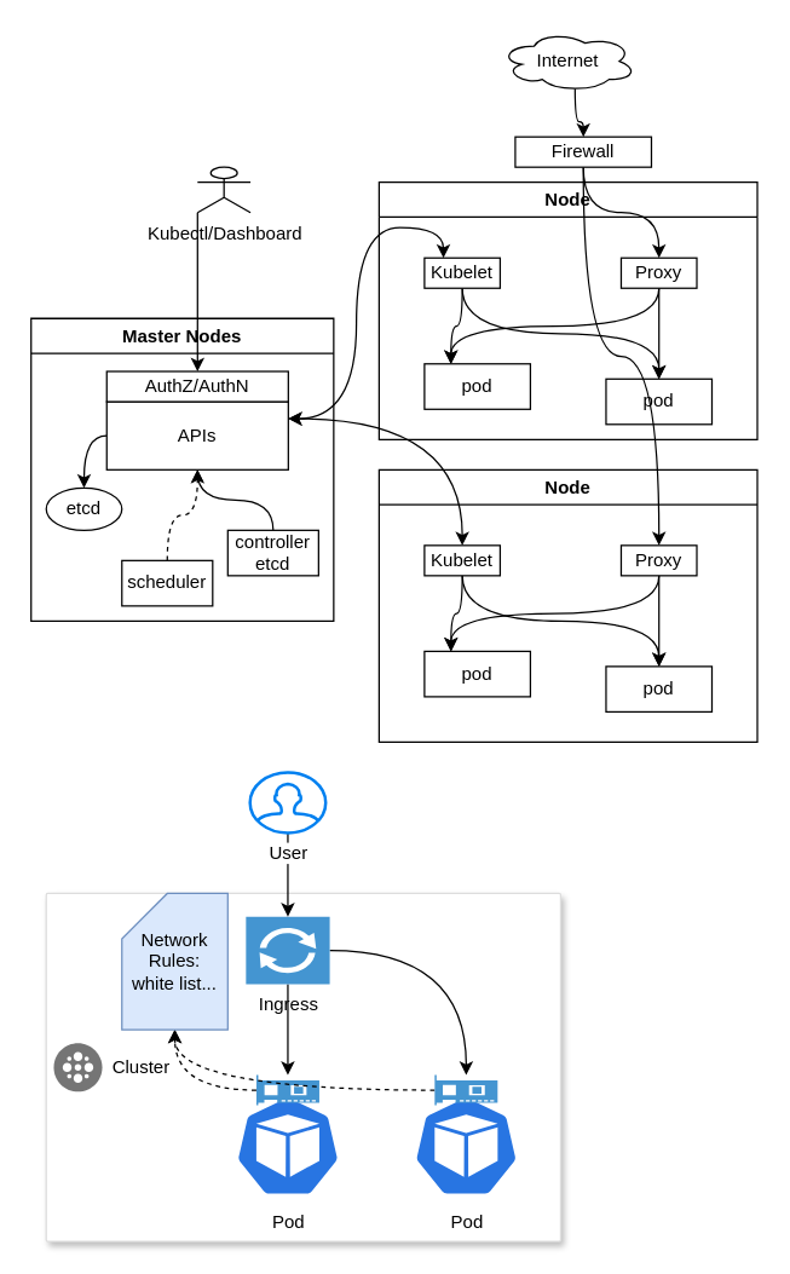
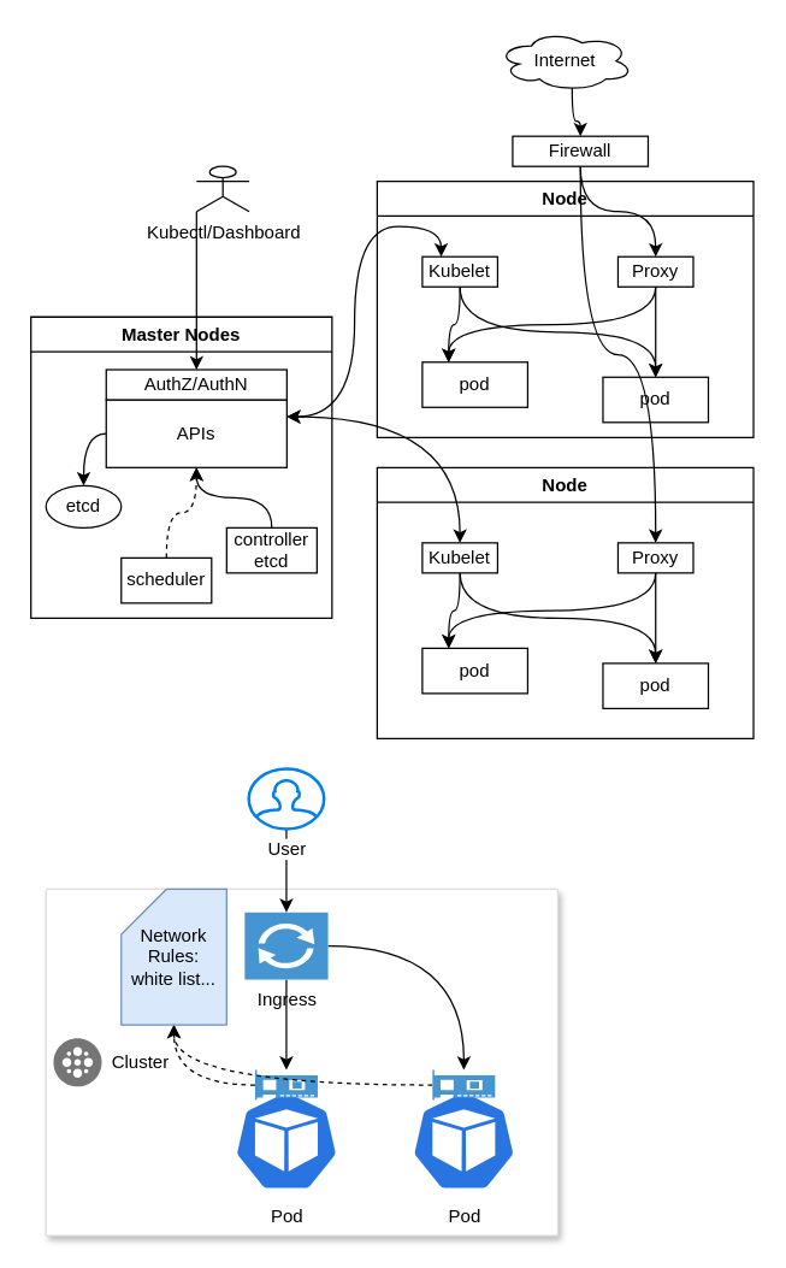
  <mxCell id="0" />
  <mxCell id="1" parent="0" />
  <mxCell id="2" value="Node" style="swimlane;whiteSpace=wrap;html=1;" parent="1" vertex="1"><mxGeometry x="250" y="120" width="250" height="170" as="geometry" /></mxCell>
  <mxCell id="3" style="edgeStyle=orthogonalEdgeStyle;orthogonalLoop=1;jettySize=auto;html=1;exitX=0.5;exitY=1;exitDx=0;exitDy=0;entryX=0.25;entryY=0;entryDx=0;entryDy=0;curved=1;" parent="2" source="5" target="9" edge="1"><mxGeometry relative="1" as="geometry" /></mxCell>
  <mxCell id="4" style="edgeStyle=orthogonalEdgeStyle;orthogonalLoop=1;jettySize=auto;html=1;exitX=0.5;exitY=1;exitDx=0;exitDy=0;curved=1;" parent="2" source="5" target="10" edge="1"><mxGeometry relative="1" as="geometry" /></mxCell>
  <mxCell id="5" value="Kubelet" style="rounded=0;whiteSpace=wrap;html=1;" parent="2" vertex="1"><mxGeometry x="30" y="50" width="50" height="20" as="geometry" /></mxCell>
  <mxCell id="6" style="edgeStyle=orthogonalEdgeStyle;curved=1;orthogonalLoop=1;jettySize=auto;html=1;exitX=0.5;exitY=1;exitDx=0;exitDy=0;entryX=0.25;entryY=0;entryDx=0;entryDy=0;" parent="2" source="8" target="9" edge="1"><mxGeometry relative="1" as="geometry" /></mxCell>
  <mxCell id="7" style="edgeStyle=orthogonalEdgeStyle;curved=1;orthogonalLoop=1;jettySize=auto;html=1;exitX=0.5;exitY=1;exitDx=0;exitDy=0;entryX=0.5;entryY=0;entryDx=0;entryDy=0;" parent="2" source="8" target="10" edge="1"><mxGeometry relative="1" as="geometry" /></mxCell>
  <mxCell id="8" value="Proxy" style="rounded=0;whiteSpace=wrap;html=1;" parent="2" vertex="1"><mxGeometry x="160" y="50" width="50" height="20" as="geometry" /></mxCell>
  <mxCell id="9" value="pod" style="rounded=0;whiteSpace=wrap;html=1;" parent="2" vertex="1"><mxGeometry x="30" y="120" width="70" height="30" as="geometry" /></mxCell>
  <mxCell id="10" value="pod" style="rounded=0;whiteSpace=wrap;html=1;" parent="2" vertex="1"><mxGeometry x="150" y="130" width="70" height="30" as="geometry" /></mxCell>
  <mxCell id="11" value="Node" style="swimlane;whiteSpace=wrap;html=1;" parent="1" vertex="1"><mxGeometry x="250" y="310" width="250" height="180" as="geometry" /></mxCell>
  <mxCell id="12" style="edgeStyle=orthogonalEdgeStyle;orthogonalLoop=1;jettySize=auto;html=1;exitX=0.5;exitY=1;exitDx=0;exitDy=0;entryX=0.25;entryY=0;entryDx=0;entryDy=0;curved=1;" parent="11" source="14" target="18" edge="1"><mxGeometry relative="1" as="geometry" /></mxCell>
  <mxCell id="13" style="edgeStyle=orthogonalEdgeStyle;orthogonalLoop=1;jettySize=auto;html=1;exitX=0.5;exitY=1;exitDx=0;exitDy=0;curved=1;" parent="11" source="14" target="19" edge="1"><mxGeometry relative="1" as="geometry" /></mxCell>
  <mxCell id="14" value="Kubelet" style="rounded=0;whiteSpace=wrap;html=1;" parent="11" vertex="1"><mxGeometry x="30" y="50" width="50" height="20" as="geometry" /></mxCell>
  <mxCell id="15" style="edgeStyle=orthogonalEdgeStyle;curved=1;orthogonalLoop=1;jettySize=auto;html=1;exitX=0.5;exitY=1;exitDx=0;exitDy=0;entryX=0.25;entryY=0;entryDx=0;entryDy=0;" parent="11" source="17" target="18" edge="1"><mxGeometry relative="1" as="geometry" /></mxCell>
  <mxCell id="16" style="edgeStyle=orthogonalEdgeStyle;curved=1;orthogonalLoop=1;jettySize=auto;html=1;exitX=0.5;exitY=1;exitDx=0;exitDy=0;entryX=0.5;entryY=0;entryDx=0;entryDy=0;" parent="11" source="17" target="19" edge="1"><mxGeometry relative="1" as="geometry" /></mxCell>
  <mxCell id="17" value="Proxy" style="rounded=0;whiteSpace=wrap;html=1;" parent="11" vertex="1"><mxGeometry x="160" y="50" width="50" height="20" as="geometry" /></mxCell>
  <mxCell id="18" value="pod" style="rounded=0;whiteSpace=wrap;html=1;" parent="11" vertex="1"><mxGeometry x="30" y="120" width="70" height="30" as="geometry" /></mxCell>
  <mxCell id="19" value="pod" style="rounded=0;whiteSpace=wrap;html=1;" parent="11" vertex="1"><mxGeometry x="150" y="130" width="70" height="30" as="geometry" /></mxCell>
  <mxCell id="20" value="Master Nodes" style="swimlane;" parent="1" vertex="1"><mxGeometry x="20" y="210" width="200" height="200" as="geometry" /></mxCell>
  <mxCell id="21" style="edgeStyle=orthogonalEdgeStyle;curved=1;orthogonalLoop=1;jettySize=auto;html=1;exitX=0;exitY=0.5;exitDx=0;exitDy=0;entryX=0.5;entryY=0;entryDx=0;entryDy=0;" parent="20" source="22" target="24" edge="1"><mxGeometry relative="1" as="geometry" /></mxCell>
  <mxCell id="22" value="APIs&lt;br&gt;" style="rounded=0;whiteSpace=wrap;html=1;" parent="20" vertex="1"><mxGeometry x="50" y="55" width="120" height="45" as="geometry" /></mxCell>
  <mxCell id="23" value="AuthZ/AuthN" style="rounded=0;whiteSpace=wrap;html=1;" parent="20" vertex="1"><mxGeometry x="50" y="35" width="120" height="20" as="geometry" /></mxCell>
  <mxCell id="24" value="etcd" style="ellipse;whiteSpace=wrap;html=1;" parent="20" vertex="1"><mxGeometry x="10" y="112" width="50" height="28" as="geometry" /></mxCell>
  <mxCell id="25" style="edgeStyle=orthogonalEdgeStyle;curved=1;orthogonalLoop=1;jettySize=auto;html=1;exitX=0.5;exitY=0;exitDx=0;exitDy=0;entryX=0.5;entryY=1;entryDx=0;entryDy=0;dashed=1;" parent="20" source="26" target="22" edge="1"><mxGeometry relative="1" as="geometry" /></mxCell>
  <mxCell id="26" value="scheduler" style="rounded=0;whiteSpace=wrap;html=1;" parent="20" vertex="1"><mxGeometry x="60" y="160" width="60" height="30" as="geometry" /></mxCell>
- <mxCell id="27" style="edgeStyle=orthogonalEdgeStyle;curved=1;orthogonalLoop=1;jettySize=auto;html=1;exitX=0.5;exitY=0;exitDx=0;exitDy=0;entryX=0.5;entryY=1;entryDx=0;entryDy=0;endArrow=open;" parent="20" source="28" target="22" edge="1"><mxGeometry relative="1" as="geometry" /></mxCell>
+ <mxCell id="27" style="edgeStyle=orthogonalEdgeStyle;curved=1;orthogonalLoop=1;jettySize=auto;html=1;exitX=0.5;exitY=0;exitDx=0;exitDy=0;entryX=0.5;entryY=1;entryDx=0;entryDy=0;" parent="20" source="28" target="22" edge="1"><mxGeometry relative="1" as="geometry" /></mxCell>
  <mxCell id="28" value="controller etcd" style="rounded=0;whiteSpace=wrap;html=1;" parent="20" vertex="1"><mxGeometry x="130" y="140" width="60" height="30" as="geometry" /></mxCell>
  <mxCell id="29" style="edgeStyle=orthogonalEdgeStyle;curved=1;orthogonalLoop=1;jettySize=auto;html=1;exitX=0;exitY=1;exitDx=0;exitDy=0;exitPerimeter=0;" parent="1" source="30" target="23" edge="1"><mxGeometry relative="1" as="geometry" /></mxCell>
  <mxCell id="30" value="Kubectl/Dashboard" style="shape=umlActor;verticalLabelPosition=bottom;verticalAlign=top;html=1;outlineConnect=0;" parent="1" vertex="1"><mxGeometry x="130" y="110" width="35" height="30" as="geometry" /></mxCell>
  <mxCell id="31" style="edgeStyle=orthogonalEdgeStyle;curved=1;orthogonalLoop=1;jettySize=auto;html=1;exitX=1;exitY=0.25;exitDx=0;exitDy=0;entryX=0.25;entryY=0;entryDx=0;entryDy=0;startArrow=classic;startFill=1;" parent="1" source="22" target="5" edge="1"><mxGeometry relative="1" as="geometry" /></mxCell>
  <mxCell id="32" style="edgeStyle=orthogonalEdgeStyle;curved=1;orthogonalLoop=1;jettySize=auto;html=1;exitX=1;exitY=0.25;exitDx=0;exitDy=0;entryX=0.5;entryY=0;entryDx=0;entryDy=0;startArrow=classic;startFill=1;" parent="1" source="22" target="14" edge="1"><mxGeometry relative="1" as="geometry" /></mxCell>
  <mxCell id="33" style="edgeStyle=orthogonalEdgeStyle;curved=1;orthogonalLoop=1;jettySize=auto;html=1;exitX=0.5;exitY=1;exitDx=0;exitDy=0;entryX=0.5;entryY=0;entryDx=0;entryDy=0;startArrow=none;startFill=0;" parent="1" source="35" target="8" edge="1"><mxGeometry relative="1" as="geometry" /></mxCell>
  <mxCell id="34" style="edgeStyle=orthogonalEdgeStyle;curved=1;orthogonalLoop=1;jettySize=auto;html=1;exitX=0.5;exitY=1;exitDx=0;exitDy=0;entryX=0.5;entryY=0;entryDx=0;entryDy=0;startArrow=none;startFill=0;" parent="1" source="35" target="17" edge="1"><mxGeometry relative="1" as="geometry" /></mxCell>
  <mxCell id="35" value="Firewall" style="rounded=0;whiteSpace=wrap;html=1;" parent="1" vertex="1"><mxGeometry x="340" y="90" width="90" height="20" as="geometry" /></mxCell>
  <mxCell id="36" style="edgeStyle=orthogonalEdgeStyle;curved=1;orthogonalLoop=1;jettySize=auto;html=1;exitX=0.55;exitY=0.95;exitDx=0;exitDy=0;exitPerimeter=0;startArrow=none;startFill=0;" parent="1" source="37" target="35" edge="1"><mxGeometry relative="1" as="geometry" /></mxCell>
  <mxCell id="37" value="Internet" style="ellipse;shape=cloud;whiteSpace=wrap;html=1;" parent="1" vertex="1"><mxGeometry x="330" y="20" width="90" height="40" as="geometry" /></mxCell>
  <mxCell id="38" value="" style="strokeColor=#dddddd;shadow=1;strokeWidth=1;rounded=1;absoluteArcSize=1;arcSize=2;" parent="1" vertex="1"><mxGeometry x="30" y="590" width="340" height="230" as="geometry" /></mxCell>
  <mxCell id="39" value="Cluster" style="sketch=0;dashed=0;connectable=0;html=1;fillColor=#757575;strokeColor=none;shape=mxgraph.gcp2.cluster;part=1;labelPosition=right;verticalLabelPosition=middle;align=left;verticalAlign=middle;spacingLeft=5;fontSize=12;" parent="38" vertex="1"><mxGeometry y="0.5" width="32" height="32" relative="1" as="geometry"><mxPoint x="5" y="-16" as="offset" /></mxGeometry></mxCell>
  <mxCell id="40" value="Pod" style="sketch=0;html=1;dashed=0;whitespace=wrap;fillColor=#2875E2;strokeColor=#ffffff;points=[[0.005,0.63,0],[0.1,0.2,0],[0.9,0.2,0],[0.5,0,0],[0.995,0.63,0],[0.72,0.99,0],[0.5,1,0],[0.28,0.99,0]];verticalLabelPosition=bottom;align=center;verticalAlign=top;shape=mxgraph.kubernetes.icon;prIcon=pod" parent="38" vertex="1"><mxGeometry x="242.854" y="129.997" width="69.388" height="73.6" as="geometry" /></mxCell>
  <mxCell id="41" value="Pod" style="sketch=0;html=1;dashed=0;whitespace=wrap;fillColor=#2875E2;strokeColor=#ffffff;points=[[0.005,0.63,0],[0.1,0.2,0],[0.9,0.2,0],[0.5,0,0],[0.995,0.63,0],[0.72,0.99,0],[0.5,1,0],[0.28,0.99,0]];verticalLabelPosition=bottom;align=center;verticalAlign=top;shape=mxgraph.kubernetes.icon;prIcon=pod" parent="38" vertex="1"><mxGeometry x="125.006" y="130" width="69.388" height="73.6" as="geometry" /></mxCell>
  <mxCell id="42" style="edgeStyle=orthogonalEdgeStyle;curved=1;orthogonalLoop=1;jettySize=auto;html=1;startArrow=none;startFill=0;" parent="38" source="44" target="48" edge="1"><mxGeometry relative="1" as="geometry" /></mxCell>
  <mxCell id="43" style="edgeStyle=orthogonalEdgeStyle;curved=1;orthogonalLoop=1;jettySize=auto;html=1;startArrow=none;startFill=0;" parent="38" source="44" target="46" edge="1"><mxGeometry relative="1" as="geometry" /></mxCell>
  <mxCell id="44" value="Ingress" style="pointerEvents=1;shadow=0;dashed=0;html=1;strokeColor=none;fillColor=#4495D1;labelPosition=center;verticalLabelPosition=bottom;verticalAlign=top;align=center;outlineConnect=0;shape=mxgraph.veeam.2d.proxy;" parent="38" vertex="1"><mxGeometry x="132.017" y="15.33" width="55.371" height="44.67" as="geometry" /></mxCell>
  <mxCell id="45" style="edgeStyle=orthogonalEdgeStyle;curved=1;orthogonalLoop=1;jettySize=auto;html=1;entryX=0.5;entryY=1;entryDx=0;entryDy=0;entryPerimeter=0;startArrow=none;startFill=0;dashed=1;" parent="38" source="46" target="49" edge="1"><mxGeometry relative="1" as="geometry" /></mxCell>
  <mxCell id="46" value="" style="pointerEvents=1;shadow=0;dashed=0;html=1;strokeColor=none;fillColor=#4495D1;labelPosition=center;verticalLabelPosition=bottom;verticalAlign=top;align=center;outlineConnect=0;shape=mxgraph.veeam.2d.network_card;" parent="38" vertex="1"><mxGeometry x="138.914" y="120" width="41.577" height="20" as="geometry" /></mxCell>
  <mxCell id="47" style="edgeStyle=orthogonalEdgeStyle;curved=1;orthogonalLoop=1;jettySize=auto;html=1;entryX=0.5;entryY=1;entryDx=0;entryDy=0;entryPerimeter=0;dashed=1;startArrow=none;startFill=0;" parent="38" source="48" target="49" edge="1"><mxGeometry relative="1" as="geometry" /></mxCell>
  <mxCell id="48" value="" style="pointerEvents=1;shadow=0;dashed=0;html=1;strokeColor=none;fillColor=#4495D1;labelPosition=center;verticalLabelPosition=bottom;verticalAlign=top;align=center;outlineConnect=0;shape=mxgraph.veeam.2d.network_card;" parent="38" vertex="1"><mxGeometry x="256.758" y="120" width="41.577" height="20" as="geometry" /></mxCell>
  <mxCell id="49" value="Network Rules:&lt;br&gt;white list..." style="shape=card;whiteSpace=wrap;html=1;fillColor=#dae8fc;strokeColor=#6c8ebf;" parent="38" vertex="1"><mxGeometry x="50" width="70" height="90" as="geometry" /></mxCell>
  <mxCell id="50" style="edgeStyle=orthogonalEdgeStyle;curved=1;orthogonalLoop=1;jettySize=auto;html=1;startArrow=none;startFill=0;" parent="1" source="51" target="44" edge="1"><mxGeometry relative="1" as="geometry" /></mxCell>
  <mxCell id="51" value="User&lt;br&gt;" style="html=1;verticalLabelPosition=bottom;align=center;labelBackgroundColor=#ffffff;verticalAlign=top;strokeWidth=2;strokeColor=#0080F0;shadow=0;dashed=0;shape=mxgraph.ios7.icons.user;" parent="1" vertex="1"><mxGeometry x="164.7" y="510" width="50" height="40" as="geometry" /></mxCell>
